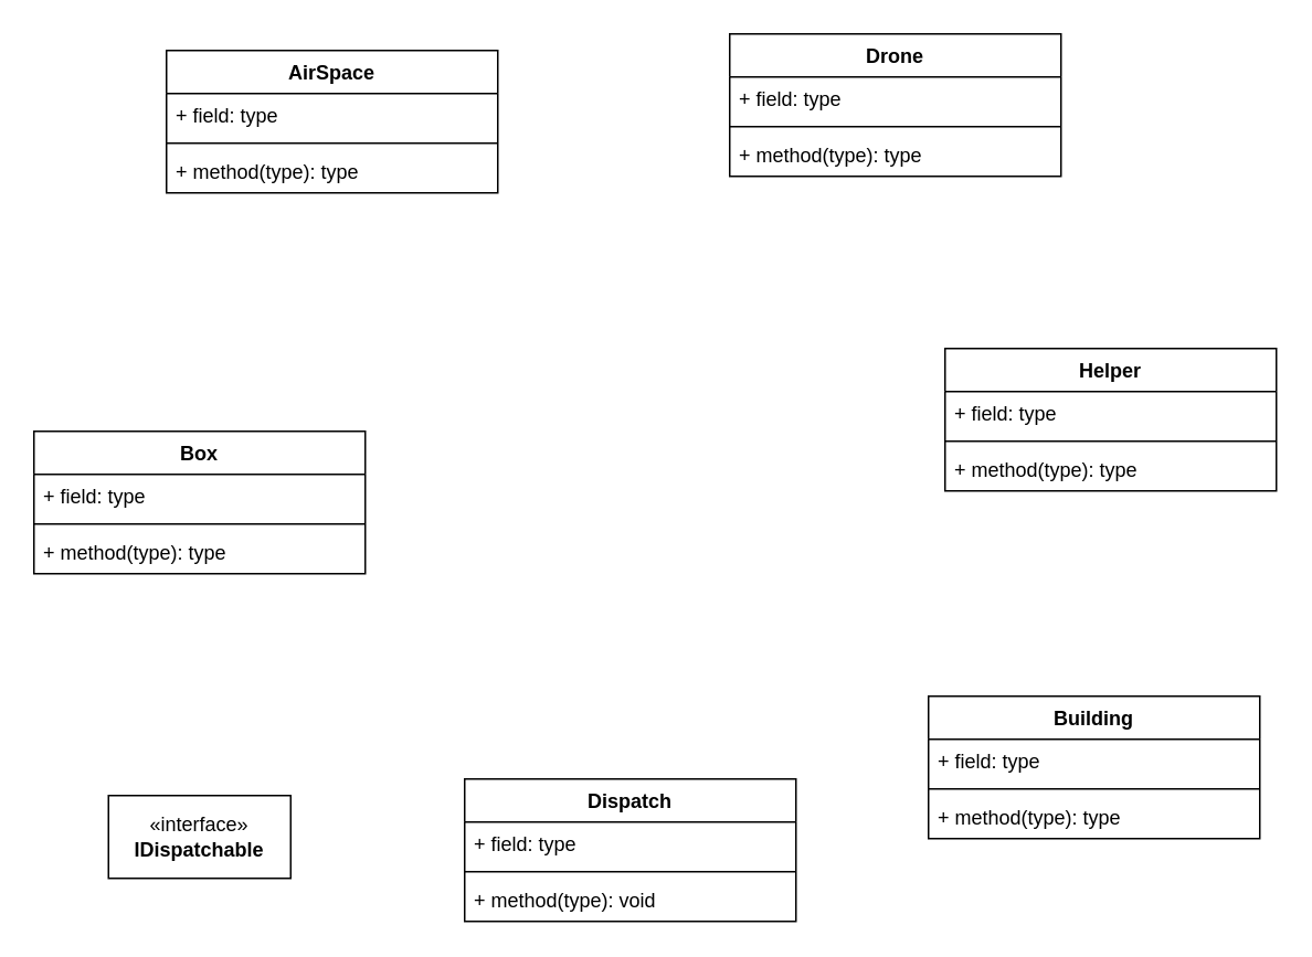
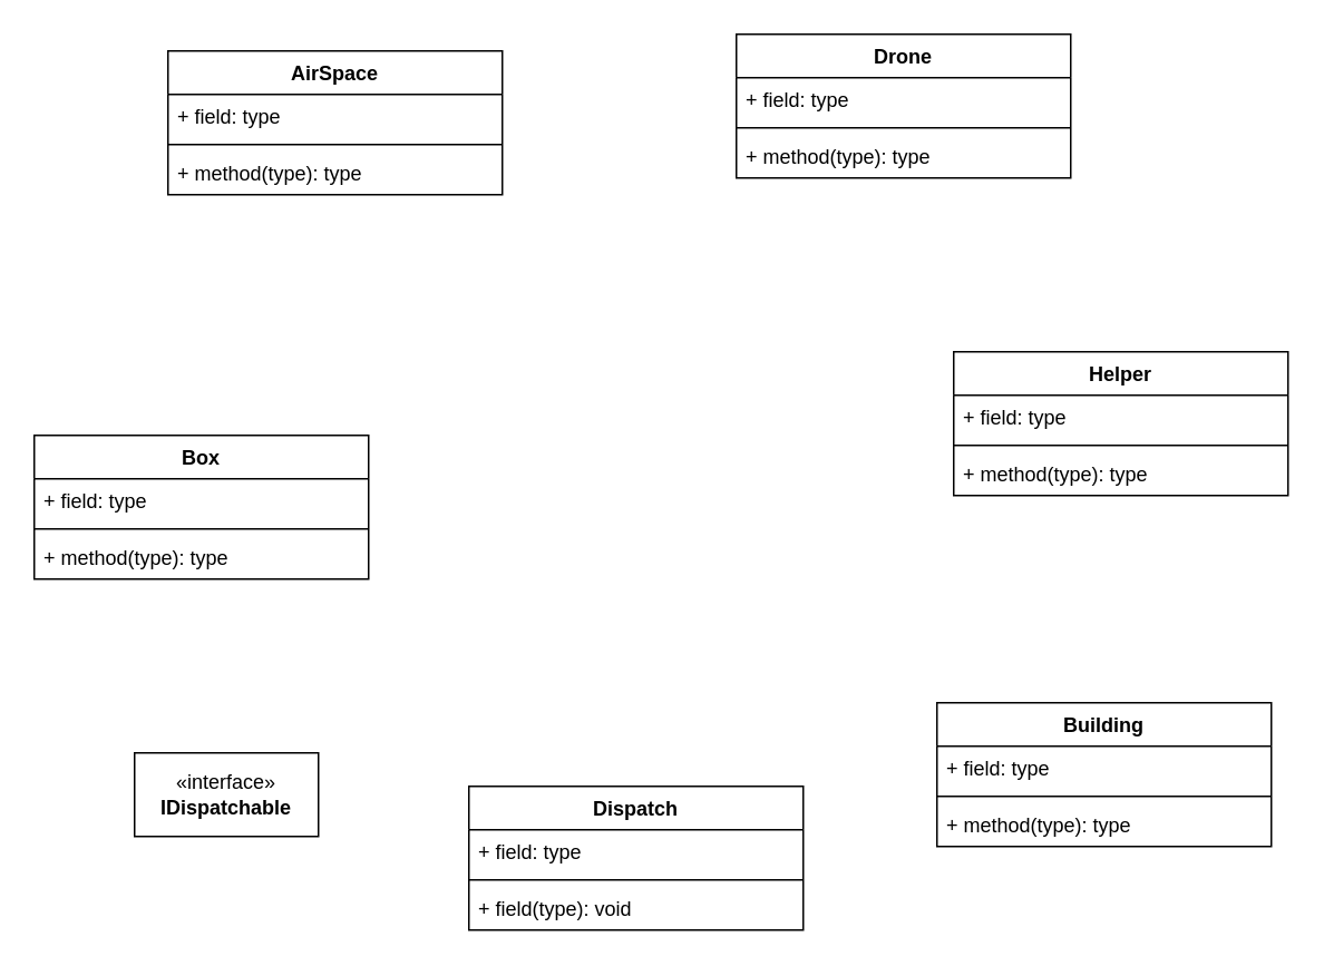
  <mxCell id="0" />
  <mxCell id="1" parent="0" />
  <mxCell id="2" value="Box" style="swimlane;fontStyle=1;align=center;verticalAlign=top;childLayout=stackLayout;horizontal=1;startSize=26;horizontalStack=0;resizeParent=1;resizeParentMax=0;resizeLast=0;collapsible=1;marginBottom=0;whiteSpace=wrap;html=1;" vertex="1" parent="1"><mxGeometry x="20" y="260" width="200" height="86" as="geometry" /></mxCell>
  <mxCell id="3" value="+ field: type" style="text;strokeColor=none;fillColor=none;align=left;verticalAlign=top;spacingLeft=4;spacingRight=4;overflow=hidden;rotatable=0;points=[[0,0.5],[1,0.5]];portConstraint=eastwest;whiteSpace=wrap;html=1;" vertex="1" parent="2"><mxGeometry y="26" width="200" height="26" as="geometry" /></mxCell>
  <mxCell id="4" value="" style="line;strokeWidth=1;fillColor=none;align=left;verticalAlign=middle;spacingTop=-1;spacingLeft=3;spacingRight=3;rotatable=0;labelPosition=right;points=[];portConstraint=eastwest;strokeColor=inherit;" vertex="1" parent="2"><mxGeometry y="52" width="200" height="8" as="geometry" /></mxCell>
  <mxCell id="5" value="+ method(type): type" style="text;strokeColor=none;fillColor=none;align=left;verticalAlign=top;spacingLeft=4;spacingRight=4;overflow=hidden;rotatable=0;points=[[0,0.5],[1,0.5]];portConstraint=eastwest;whiteSpace=wrap;html=1;" vertex="1" parent="2"><mxGeometry y="60" width="200" height="26" as="geometry" /></mxCell>
  <mxCell id="6" value="Building" style="swimlane;fontStyle=1;align=center;verticalAlign=top;childLayout=stackLayout;horizontal=1;startSize=26;horizontalStack=0;resizeParent=1;resizeParentMax=0;resizeLast=0;collapsible=1;marginBottom=0;whiteSpace=wrap;html=1;" vertex="1" parent="1"><mxGeometry x="560" y="420" width="200" height="86" as="geometry" /></mxCell>
  <mxCell id="7" value="+ field: type" style="text;strokeColor=none;fillColor=none;align=left;verticalAlign=top;spacingLeft=4;spacingRight=4;overflow=hidden;rotatable=0;points=[[0,0.5],[1,0.5]];portConstraint=eastwest;whiteSpace=wrap;html=1;" vertex="1" parent="6"><mxGeometry y="26" width="200" height="26" as="geometry" /></mxCell>
  <mxCell id="8" value="" style="line;strokeWidth=1;fillColor=none;align=left;verticalAlign=middle;spacingTop=-1;spacingLeft=3;spacingRight=3;rotatable=0;labelPosition=right;points=[];portConstraint=eastwest;strokeColor=inherit;" vertex="1" parent="6"><mxGeometry y="52" width="200" height="8" as="geometry" /></mxCell>
  <mxCell id="9" value="+ method(type): type" style="text;strokeColor=none;fillColor=none;align=left;verticalAlign=top;spacingLeft=4;spacingRight=4;overflow=hidden;rotatable=0;points=[[0,0.5],[1,0.5]];portConstraint=eastwest;whiteSpace=wrap;html=1;" vertex="1" parent="6"><mxGeometry y="60" width="200" height="26" as="geometry" /></mxCell>
  <mxCell id="10" value="AirSpace" style="swimlane;fontStyle=1;align=center;verticalAlign=top;childLayout=stackLayout;horizontal=1;startSize=26;horizontalStack=0;resizeParent=1;resizeParentMax=0;resizeLast=0;collapsible=1;marginBottom=0;whiteSpace=wrap;html=1;" vertex="1" parent="1"><mxGeometry x="100" y="30" width="200" height="86" as="geometry" /></mxCell>
  <mxCell id="11" value="+ field: type" style="text;strokeColor=none;fillColor=none;align=left;verticalAlign=top;spacingLeft=4;spacingRight=4;overflow=hidden;rotatable=0;points=[[0,0.5],[1,0.5]];portConstraint=eastwest;whiteSpace=wrap;html=1;" vertex="1" parent="10"><mxGeometry y="26" width="200" height="26" as="geometry" /></mxCell>
  <mxCell id="12" value="" style="line;strokeWidth=1;fillColor=none;align=left;verticalAlign=middle;spacingTop=-1;spacingLeft=3;spacingRight=3;rotatable=0;labelPosition=right;points=[];portConstraint=eastwest;strokeColor=inherit;" vertex="1" parent="10"><mxGeometry y="52" width="200" height="8" as="geometry" /></mxCell>
  <mxCell id="13" value="+ method(type): type" style="text;strokeColor=none;fillColor=none;align=left;verticalAlign=top;spacingLeft=4;spacingRight=4;overflow=hidden;rotatable=0;points=[[0,0.5],[1,0.5]];portConstraint=eastwest;whiteSpace=wrap;html=1;" vertex="1" parent="10"><mxGeometry y="60" width="200" height="26" as="geometry" /></mxCell>
  <mxCell id="14" value="Drone" style="swimlane;fontStyle=1;align=center;verticalAlign=top;childLayout=stackLayout;horizontal=1;startSize=26;horizontalStack=0;resizeParent=1;resizeParentMax=0;resizeLast=0;collapsible=1;marginBottom=0;whiteSpace=wrap;html=1;" vertex="1" parent="1"><mxGeometry x="440" y="20" width="200" height="86" as="geometry" /></mxCell>
  <mxCell id="15" value="+ field: type" style="text;strokeColor=none;fillColor=none;align=left;verticalAlign=top;spacingLeft=4;spacingRight=4;overflow=hidden;rotatable=0;points=[[0,0.5],[1,0.5]];portConstraint=eastwest;whiteSpace=wrap;html=1;" vertex="1" parent="14"><mxGeometry y="26" width="200" height="26" as="geometry" /></mxCell>
  <mxCell id="16" value="" style="line;strokeWidth=1;fillColor=none;align=left;verticalAlign=middle;spacingTop=-1;spacingLeft=3;spacingRight=3;rotatable=0;labelPosition=right;points=[];portConstraint=eastwest;strokeColor=inherit;" vertex="1" parent="14"><mxGeometry y="52" width="200" height="8" as="geometry" /></mxCell>
  <mxCell id="17" value="+ method(type): type" style="text;strokeColor=none;fillColor=none;align=left;verticalAlign=top;spacingLeft=4;spacingRight=4;overflow=hidden;rotatable=0;points=[[0,0.5],[1,0.5]];portConstraint=eastwest;whiteSpace=wrap;html=1;" vertex="1" parent="14"><mxGeometry y="60" width="200" height="26" as="geometry" /></mxCell>
  <mxCell id="18" value="Dispatch" style="swimlane;fontStyle=1;align=center;verticalAlign=top;childLayout=stackLayout;horizontal=1;startSize=26;horizontalStack=0;resizeParent=1;resizeParentMax=0;resizeLast=0;collapsible=1;marginBottom=0;whiteSpace=wrap;html=1;" vertex="1" parent="1"><mxGeometry x="280" y="470" width="200" height="86" as="geometry" /></mxCell>
  <mxCell id="19" value="+ field: type" style="text;strokeColor=none;fillColor=none;align=left;verticalAlign=top;spacingLeft=4;spacingRight=4;overflow=hidden;rotatable=0;points=[[0,0.5],[1,0.5]];portConstraint=eastwest;whiteSpace=wrap;html=1;" vertex="1" parent="18"><mxGeometry y="26" width="200" height="26" as="geometry" /></mxCell>
  <mxCell id="20" value="" style="line;strokeWidth=1;fillColor=none;align=left;verticalAlign=middle;spacingTop=-1;spacingLeft=3;spacingRight=3;rotatable=0;labelPosition=right;points=[];portConstraint=eastwest;strokeColor=inherit;" vertex="1" parent="18"><mxGeometry y="52" width="200" height="8" as="geometry" /></mxCell>
- <mxCell id="21" value="+ method(type): void" style="text;strokeColor=none;fillColor=none;align=left;verticalAlign=top;spacingLeft=4;spacingRight=4;overflow=hidden;rotatable=0;points=[[0,0.5],[1,0.5]];portConstraint=eastwest;whiteSpace=wrap;html=1;" vertex="1" parent="18"><mxGeometry y="60" width="200" height="26" as="geometry" /></mxCell>
+ <mxCell id="21" value="+ field(type): void" style="text;strokeColor=none;fillColor=none;align=left;verticalAlign=top;spacingLeft=4;spacingRight=4;overflow=hidden;rotatable=0;points=[[0,0.5],[1,0.5]];portConstraint=eastwest;whiteSpace=wrap;html=1;" vertex="1" parent="18"><mxGeometry y="60" width="200" height="26" as="geometry" /></mxCell>
  <mxCell id="22" value="Helper" style="swimlane;fontStyle=1;align=center;verticalAlign=top;childLayout=stackLayout;horizontal=1;startSize=26;horizontalStack=0;resizeParent=1;resizeParentMax=0;resizeLast=0;collapsible=1;marginBottom=0;whiteSpace=wrap;html=1;" vertex="1" parent="1"><mxGeometry x="570" y="210" width="200" height="86" as="geometry" /></mxCell>
  <mxCell id="23" value="+ field: type" style="text;strokeColor=none;fillColor=none;align=left;verticalAlign=top;spacingLeft=4;spacingRight=4;overflow=hidden;rotatable=0;points=[[0,0.5],[1,0.5]];portConstraint=eastwest;whiteSpace=wrap;html=1;" vertex="1" parent="22"><mxGeometry y="26" width="200" height="26" as="geometry" /></mxCell>
  <mxCell id="24" value="" style="line;strokeWidth=1;fillColor=none;align=left;verticalAlign=middle;spacingTop=-1;spacingLeft=3;spacingRight=3;rotatable=0;labelPosition=right;points=[];portConstraint=eastwest;strokeColor=inherit;" vertex="1" parent="22"><mxGeometry y="52" width="200" height="8" as="geometry" /></mxCell>
  <mxCell id="25" value="+ method(type): type" style="text;strokeColor=none;fillColor=none;align=left;verticalAlign=top;spacingLeft=4;spacingRight=4;overflow=hidden;rotatable=0;points=[[0,0.5],[1,0.5]];portConstraint=eastwest;whiteSpace=wrap;html=1;" vertex="1" parent="22"><mxGeometry y="60" width="200" height="26" as="geometry" /></mxCell>
- <mxCell id="26" value="«interface»&lt;br&gt;&lt;b&gt;IDispatchable&lt;/b&gt;" style="html=1;whiteSpace=wrap;" vertex="1" parent="1"><mxGeometry x="65" y="480" width="110" height="50" as="geometry" /></mxCell>
+ <mxCell id="26" value="«interface»&lt;br&gt;&lt;b&gt;IDispatchable&lt;/b&gt;" style="html=1;whiteSpace=wrap;" vertex="1" parent="1"><mxGeometry x="80" y="450" width="110" height="50" as="geometry" /></mxCell>
